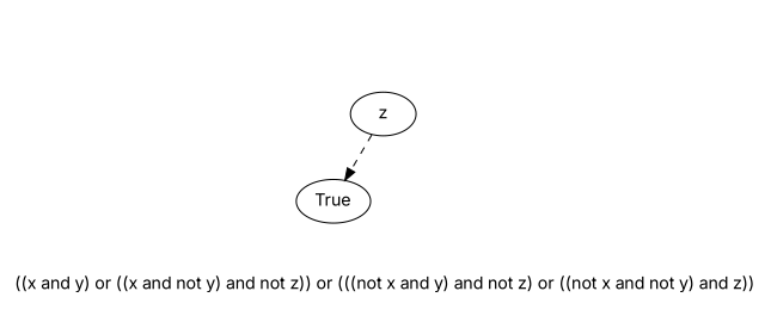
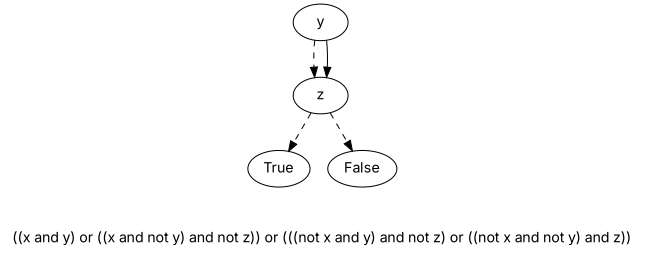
  digraph {
    fontname=Inter
    label="((x and y) or ((x and not y) and not z)) or (((not x and y) and not z) or ((not x and not y) and z))\n\n"
    node [fontname=Inter]
    edge [fontcolor=gray fontname=Inter style=dashed]
+   n1 [label="y\n"]
    n2 [label="z\n"]
    n3 [label="True\n"]
+   n4 [label="False\n"]
+   n1 -> n2
+   n1 -> n2 [style=""]
    n2 -> n3
+   n2 -> n4
  }
